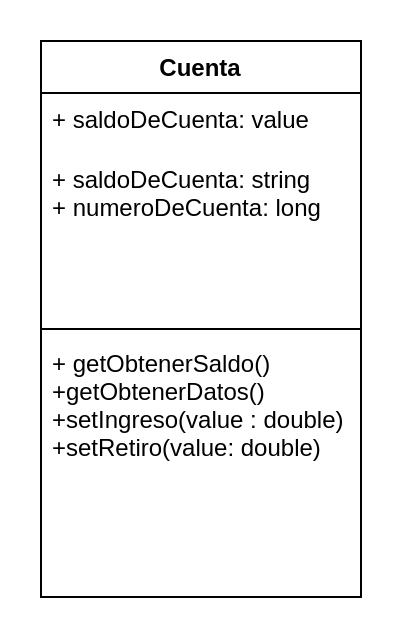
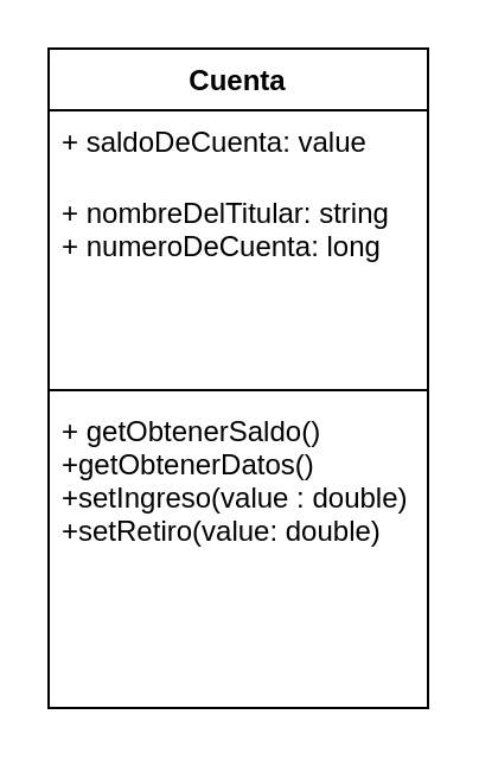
  <mxCell id="0" />
  <mxCell id="1" parent="0" />
  <mxCell id="2" value="Cuenta" style="swimlane;fontStyle=1;align=center;verticalAlign=top;childLayout=stackLayout;horizontal=1;startSize=26;horizontalStack=0;resizeParent=1;resizeParentMax=0;resizeLast=0;collapsible=1;marginBottom=0;" parent="1" vertex="1"><mxGeometry x="20" y="20" width="160" height="278" as="geometry" /></mxCell>
  <mxCell id="3" value="+ saldoDeCuenta: value" style="text;strokeColor=none;fillColor=none;align=left;verticalAlign=top;spacingLeft=4;spacingRight=4;overflow=hidden;rotatable=0;points=[[0,0.5],[1,0.5]];portConstraint=eastwest;" vertex="1" parent="2"><mxGeometry y="26" width="160" height="30" as="geometry" /></mxCell>
- <mxCell id="4" value="+ saldoDeCuenta: string&#10;+ numeroDeCuenta: long&#10;" style="text;strokeColor=none;fillColor=none;align=left;verticalAlign=top;spacingLeft=4;spacingRight=4;overflow=hidden;rotatable=0;points=[[0,0.5],[1,0.5]];portConstraint=eastwest;" parent="2" vertex="1"><mxGeometry y="56" width="160" height="84" as="geometry" /></mxCell>
+ <mxCell id="4" value="+ nombreDelTitular: string&#10;+ numeroDeCuenta: long&#10;" style="text;strokeColor=none;fillColor=none;align=left;verticalAlign=top;spacingLeft=4;spacingRight=4;overflow=hidden;rotatable=0;points=[[0,0.5],[1,0.5]];portConstraint=eastwest;" parent="2" vertex="1"><mxGeometry y="56" width="160" height="84" as="geometry" /></mxCell>
  <mxCell id="5" value="" style="line;strokeWidth=1;fillColor=none;align=left;verticalAlign=middle;spacingTop=-1;spacingLeft=3;spacingRight=3;rotatable=0;labelPosition=right;points=[];portConstraint=eastwest;strokeColor=inherit;" parent="2" vertex="1"><mxGeometry y="140" width="160" height="8" as="geometry" /></mxCell>
  <mxCell id="6" value="+ getObtenerSaldo()&#10;+getObtenerDatos()&#10;+setIngreso(value : double)&#10;+setRetiro(value: double)&#10;&#10;" style="text;strokeColor=none;fillColor=none;align=left;verticalAlign=top;spacingLeft=4;spacingRight=4;overflow=hidden;rotatable=0;points=[[0,0.5],[1,0.5]];portConstraint=eastwest;" parent="2" vertex="1"><mxGeometry y="148" width="160" height="130" as="geometry" /></mxCell>
